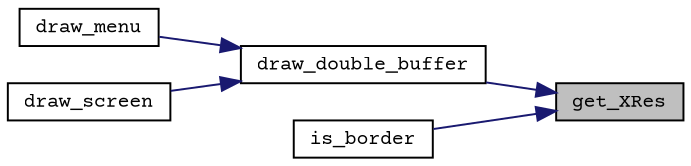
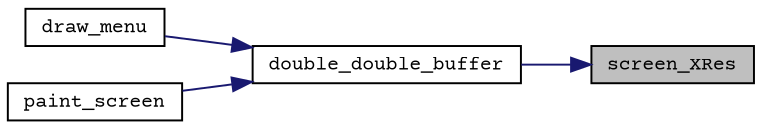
  digraph {
    fontname="Courier Prime"
    rankdir=RL
    node [color=black fillcolor=white fontname="Courier Prime" fontsize=10 shape=record style=filled]
    edge [color=midnightblue dir=back fontname="Courier Prime" fontsize=10 labelfontname=Helvetica labelfontsize=10 style=solid]
-   n1 [fillcolor=grey75 fontcolor=black height=0.2 label=get_XRes width=0.4]
-   n2 [height=0.2 label=draw_double_buffer width=0.4]
-   n3 [height=0.2 label=is_border width=0.4]
+   n1 [fillcolor=grey75 fontcolor=black height=0.2 label=screen_XRes width=0.4]
+   n2 [height=0.2 label=double_double_buffer width=0.4]
    n4 [height=0.2 label=draw_menu width=0.4]
-   n5 [height=0.2 label=draw_screen width=0.4]
+   n5 [height=0.2 label=paint_screen width=0.4]
    n1 -> n2
-   n1 -> n3
    n2 -> n4
    n2 -> n5
  }
